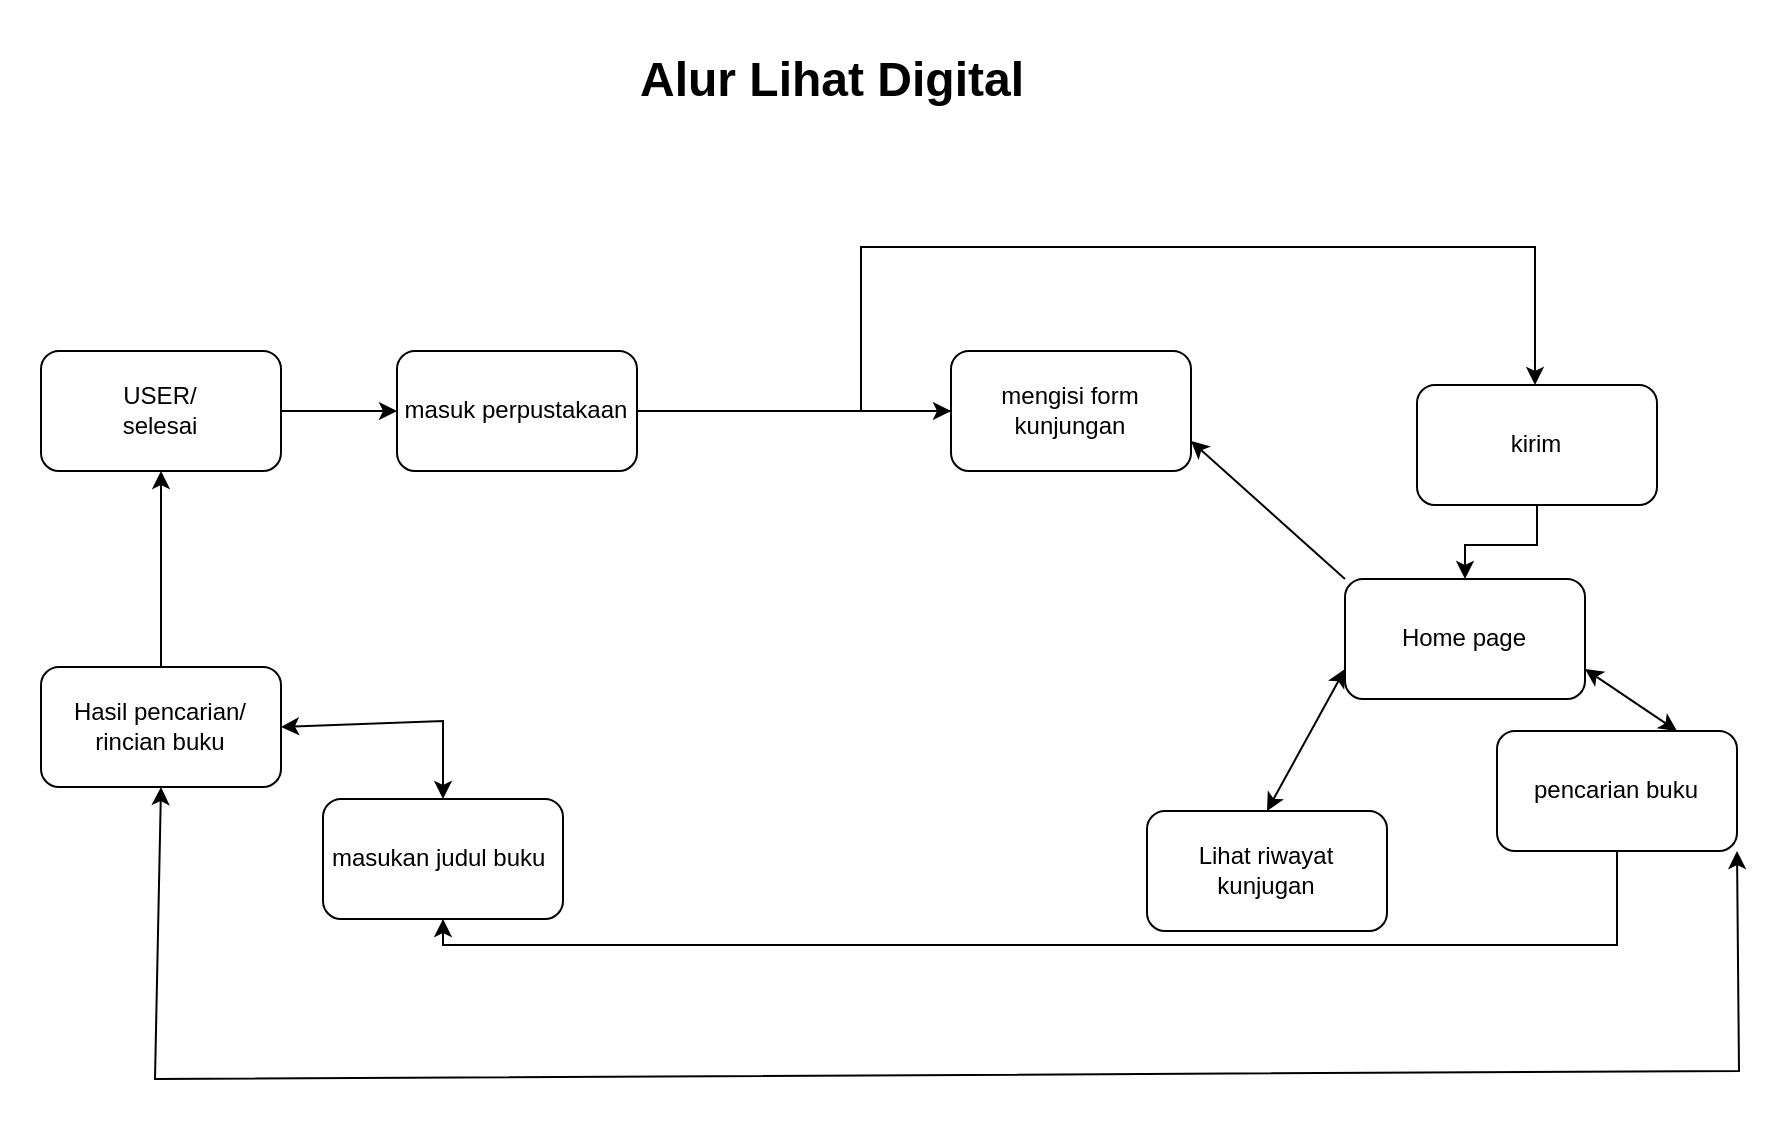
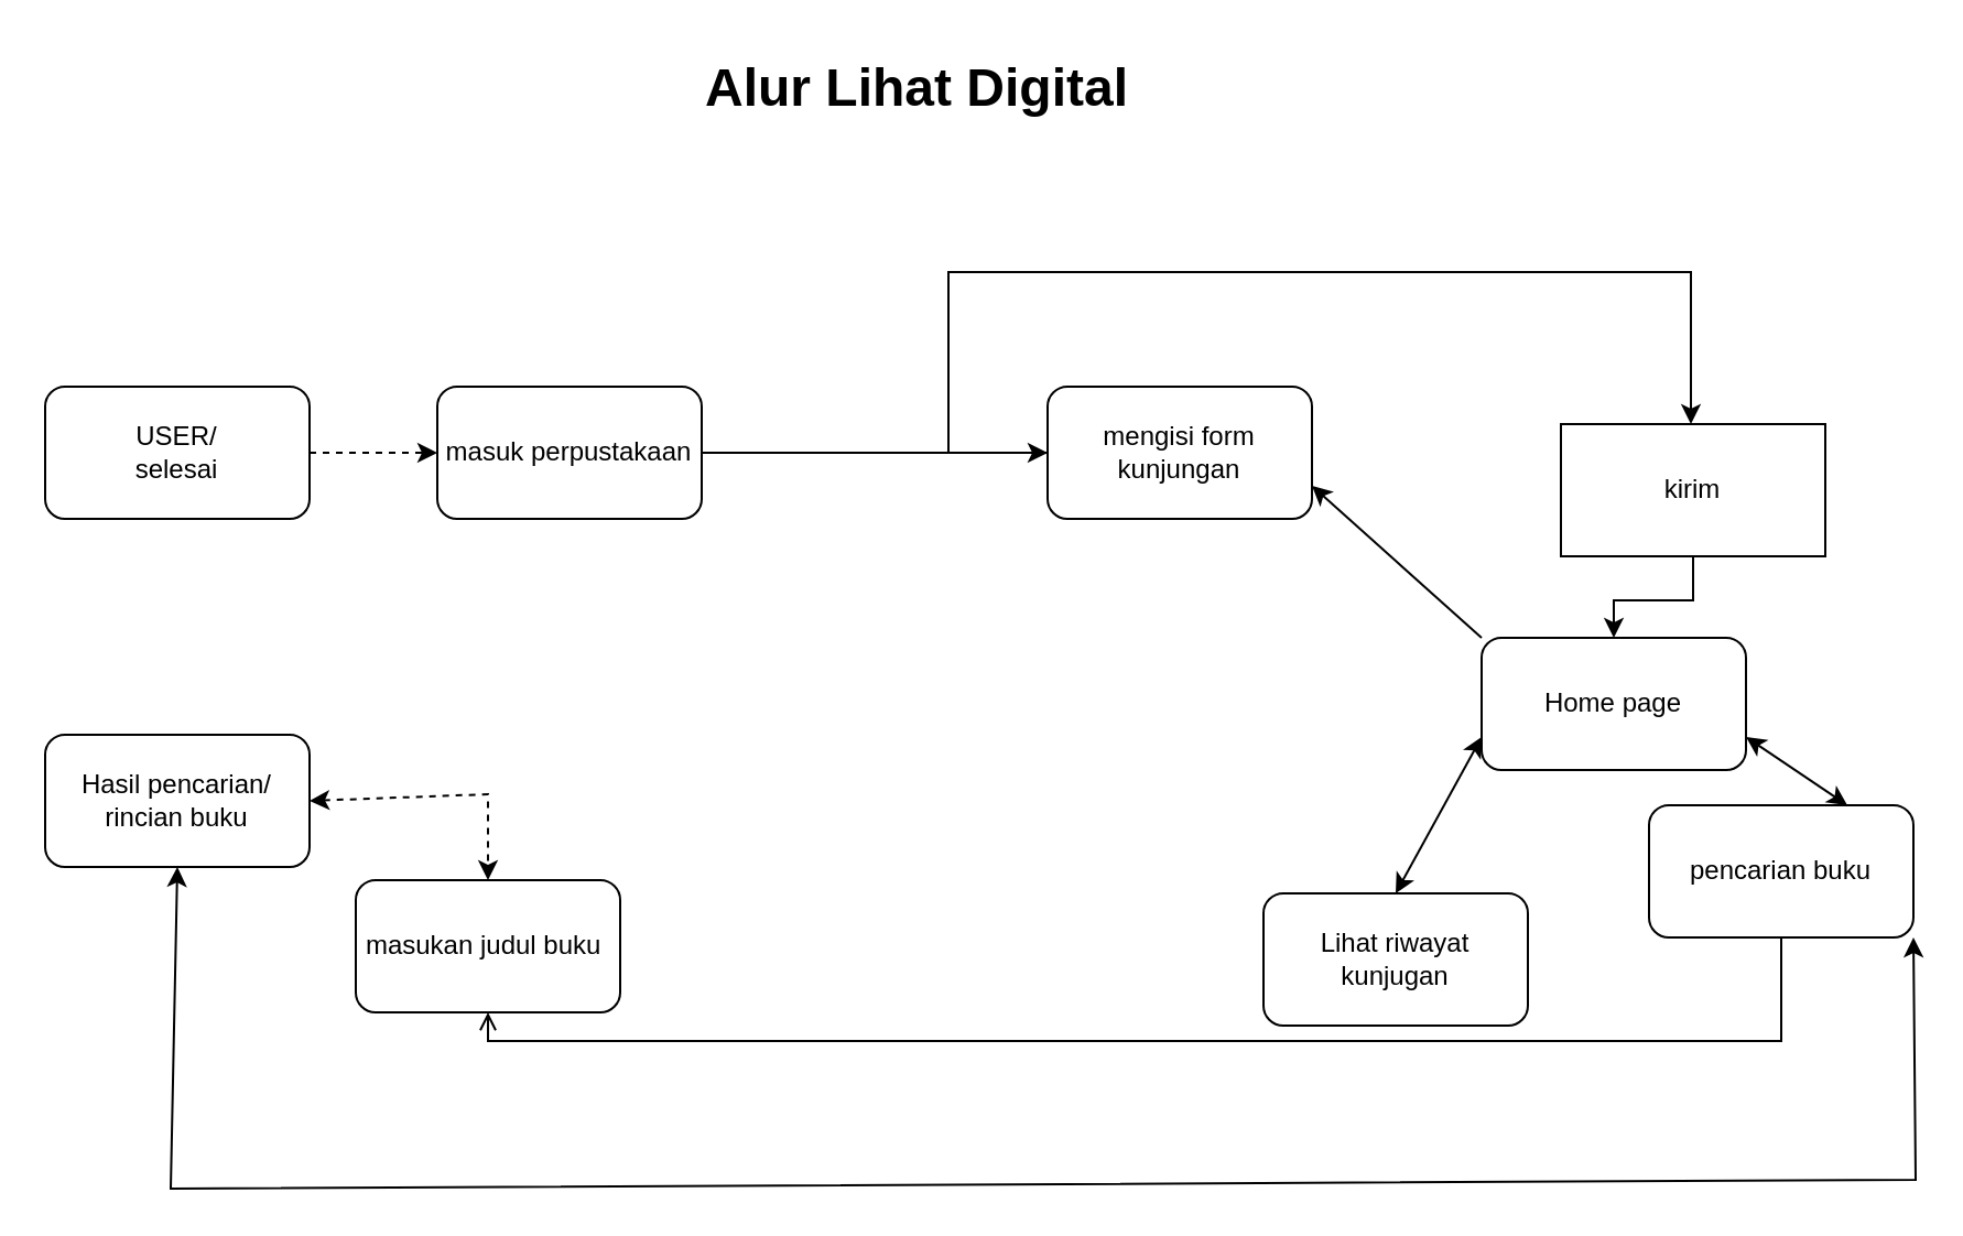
  <mxCell id="0" />
  <mxCell id="1" parent="0" />
  <mxCell id="2" value="USER/&lt;br&gt;selesai" style="rounded=1;whiteSpace=wrap;html=1;" parent="1" vertex="1"><mxGeometry x="20" y="175" width="120" height="60" as="geometry" /></mxCell>
  <mxCell id="3" value="masuk perpustakaan" style="rounded=1;whiteSpace=wrap;html=1;" parent="1" vertex="1"><mxGeometry x="198" y="175" width="120" height="60" as="geometry" /></mxCell>
  <mxCell id="4" value="" style="edgeStyle=orthogonalEdgeStyle;rounded=0;orthogonalLoop=1;jettySize=auto;html=1;" parent="1" source="5" target="12" edge="1"><mxGeometry relative="1" as="geometry"><Array as="points"><mxPoint x="430" y="123" /><mxPoint x="767" y="123" /></Array></mxGeometry></mxCell>
  <mxCell id="5" value="mengisi form kunjungan" style="rounded=1;whiteSpace=wrap;html=1;" parent="1" vertex="1"><mxGeometry x="475" y="175" width="120" height="60" as="geometry" /></mxCell>
  <mxCell id="6" value="Lihat riwayat kunjugan" style="rounded=1;whiteSpace=wrap;html=1;" parent="1" vertex="1"><mxGeometry x="573" y="405" width="120" height="60" as="geometry" /></mxCell>
- <mxCell id="7" value="" style="edgeStyle=orthogonalEdgeStyle;rounded=0;orthogonalLoop=1;jettySize=auto;html=1;" parent="1" source="8" target="13" edge="1"><mxGeometry relative="1" as="geometry"><Array as="points"><mxPoint x="808" y="472" /><mxPoint x="221" y="472" /></Array></mxGeometry></mxCell>
+ <mxCell id="7" value="" style="edgeStyle=orthogonalEdgeStyle;rounded=0;orthogonalLoop=1;jettySize=auto;html=1;endArrow=open;" parent="1" source="8" target="13" edge="1"><mxGeometry relative="1" as="geometry"><Array as="points"><mxPoint x="808" y="472" /><mxPoint x="221" y="472" /></Array></mxGeometry></mxCell>
  <mxCell id="8" value="pencarian buku" style="rounded=1;whiteSpace=wrap;html=1;" parent="1" vertex="1"><mxGeometry x="748" y="365" width="120" height="60" as="geometry" /></mxCell>
- <mxCell id="9" value="" style="endArrow=classic;html=1;rounded=0;exitX=1;exitY=0.5;exitDx=0;exitDy=0;entryX=0;entryY=0.5;entryDx=0;entryDy=0;" parent="1" source="2" target="3" edge="1"><mxGeometry width="50" height="50" relative="1" as="geometry"><mxPoint x="440" y="219" as="sourcePoint" /><mxPoint x="490" y="169" as="targetPoint" /></mxGeometry></mxCell>
+ <mxCell id="9" value="" style="endArrow=classic;html=1;rounded=0;exitX=1;exitY=0.5;exitDx=0;exitDy=0;entryX=0;entryY=0.5;entryDx=0;entryDy=0;dashed=1;" parent="1" source="2" target="3" edge="1"><mxGeometry width="50" height="50" relative="1" as="geometry"><mxPoint x="440" y="219" as="sourcePoint" /><mxPoint x="490" y="169" as="targetPoint" /></mxGeometry></mxCell>
  <mxCell id="10" value="" style="endArrow=classic;html=1;rounded=0;exitX=1;exitY=0.5;exitDx=0;exitDy=0;entryX=0;entryY=0.5;entryDx=0;entryDy=0;" parent="1" source="3" target="5" edge="1"><mxGeometry width="50" height="50" relative="1" as="geometry"><mxPoint x="440" y="219" as="sourcePoint" /><mxPoint x="490" y="169" as="targetPoint" /></mxGeometry></mxCell>
  <mxCell id="11" value="" style="edgeStyle=orthogonalEdgeStyle;rounded=0;orthogonalLoop=1;jettySize=auto;html=1;" edge="1" parent="1" source="12" target="18"><mxGeometry relative="1" as="geometry" /></mxCell>
- <mxCell id="12" value="kirim" style="whiteSpace=wrap;html=1;rounded=1;" parent="1" vertex="1"><mxGeometry x="708" y="192" width="120" height="60" as="geometry" /></mxCell>
+ <mxCell id="12" value="kirim" style="whiteSpace=wrap;html=1;rounded=0;" parent="1" vertex="1"><mxGeometry x="708" y="192" width="120" height="60" as="geometry" /></mxCell>
  <mxCell id="13" value="masukan judul buku&amp;nbsp;" style="rounded=1;whiteSpace=wrap;html=1;" parent="1" vertex="1"><mxGeometry x="161" y="399" width="120" height="60" as="geometry" /></mxCell>
  <mxCell id="14" value="Hasil pencarian/&lt;br&gt;rincian buku" style="rounded=1;whiteSpace=wrap;html=1;" parent="1" vertex="1"><mxGeometry x="20" y="333" width="120" height="60" as="geometry" /></mxCell>
  <mxCell id="15" value="" style="endArrow=classic;startArrow=classic;html=1;rounded=0;exitX=0.5;exitY=1;exitDx=0;exitDy=0;entryX=1;entryY=1;entryDx=0;entryDy=0;" parent="1" source="14" target="8" edge="1"><mxGeometry width="50" height="50" relative="1" as="geometry"><mxPoint x="330" y="169" as="sourcePoint" /><mxPoint x="415" y="359" as="targetPoint" /><Array as="points"><mxPoint x="77" y="539" /><mxPoint x="869" y="535" /></Array></mxGeometry></mxCell>
- <mxCell id="16" value="" style="endArrow=classic;html=1;rounded=0;entryX=0.5;entryY=1;entryDx=0;entryDy=0;exitX=0.5;exitY=0;exitDx=0;exitDy=0;" parent="1" source="14" target="2" edge="1"><mxGeometry width="50" height="50" relative="1" as="geometry"><mxPoint x="83" y="252" as="sourcePoint" /><mxPoint x="80.96" y="169" as="targetPoint" /></mxGeometry></mxCell>
  <mxCell id="17" value="&lt;h1&gt;Alur Lihat Digital&lt;/h1&gt;" style="text;html=1;strokeColor=none;fillColor=none;spacing=5;spacingTop=-20;whiteSpace=wrap;overflow=hidden;rounded=0;" parent="1" vertex="1"><mxGeometry x="315" y="20" width="231" height="46" as="geometry" /></mxCell>
  <mxCell id="18" value="Home page" style="whiteSpace=wrap;html=1;rounded=1;" vertex="1" parent="1"><mxGeometry x="672" y="289" width="120" height="60" as="geometry" /></mxCell>
  <mxCell id="19" value="" style="endArrow=classic;html=1;rounded=0;entryX=1;entryY=0.75;entryDx=0;entryDy=0;exitX=0;exitY=0;exitDx=0;exitDy=0;" edge="1" parent="1" source="18" target="5"><mxGeometry width="50" height="50" relative="1" as="geometry"><mxPoint x="405" y="397" as="sourcePoint" /><mxPoint x="455" y="347" as="targetPoint" /></mxGeometry></mxCell>
  <mxCell id="20" value="" style="endArrow=classic;startArrow=classic;html=1;rounded=0;entryX=0;entryY=0.75;entryDx=0;entryDy=0;exitX=0.5;exitY=0;exitDx=0;exitDy=0;" edge="1" parent="1" source="6" target="18"><mxGeometry width="50" height="50" relative="1" as="geometry"><mxPoint x="405" y="397" as="sourcePoint" /><mxPoint x="455" y="347" as="targetPoint" /></mxGeometry></mxCell>
  <mxCell id="21" value="" style="endArrow=classic;startArrow=classic;html=1;rounded=0;entryX=1;entryY=0.75;entryDx=0;entryDy=0;exitX=0.75;exitY=0;exitDx=0;exitDy=0;" edge="1" parent="1" source="8" target="18"><mxGeometry width="50" height="50" relative="1" as="geometry"><mxPoint x="405" y="397" as="sourcePoint" /><mxPoint x="455" y="347" as="targetPoint" /></mxGeometry></mxCell>
- <mxCell id="22" value="" style="endArrow=classic;startArrow=classic;html=1;rounded=0;exitX=1;exitY=0.5;exitDx=0;exitDy=0;entryX=0.5;entryY=0;entryDx=0;entryDy=0;" edge="1" parent="1" source="14" target="13"><mxGeometry width="50" height="50" relative="1" as="geometry"><mxPoint x="405" y="246" as="sourcePoint" /><mxPoint x="272" y="355" as="targetPoint" /><Array as="points"><mxPoint x="221" y="360" /></Array></mxGeometry></mxCell>
+ <mxCell id="22" value="" style="endArrow=classic;startArrow=classic;html=1;rounded=0;exitX=1;exitY=0.5;exitDx=0;exitDy=0;entryX=0.5;entryY=0;entryDx=0;entryDy=0;dashed=1;" edge="1" parent="1" source="14" target="13"><mxGeometry width="50" height="50" relative="1" as="geometry"><mxPoint x="405" y="246" as="sourcePoint" /><mxPoint x="272" y="355" as="targetPoint" /><Array as="points"><mxPoint x="221" y="360" /></Array></mxGeometry></mxCell>
